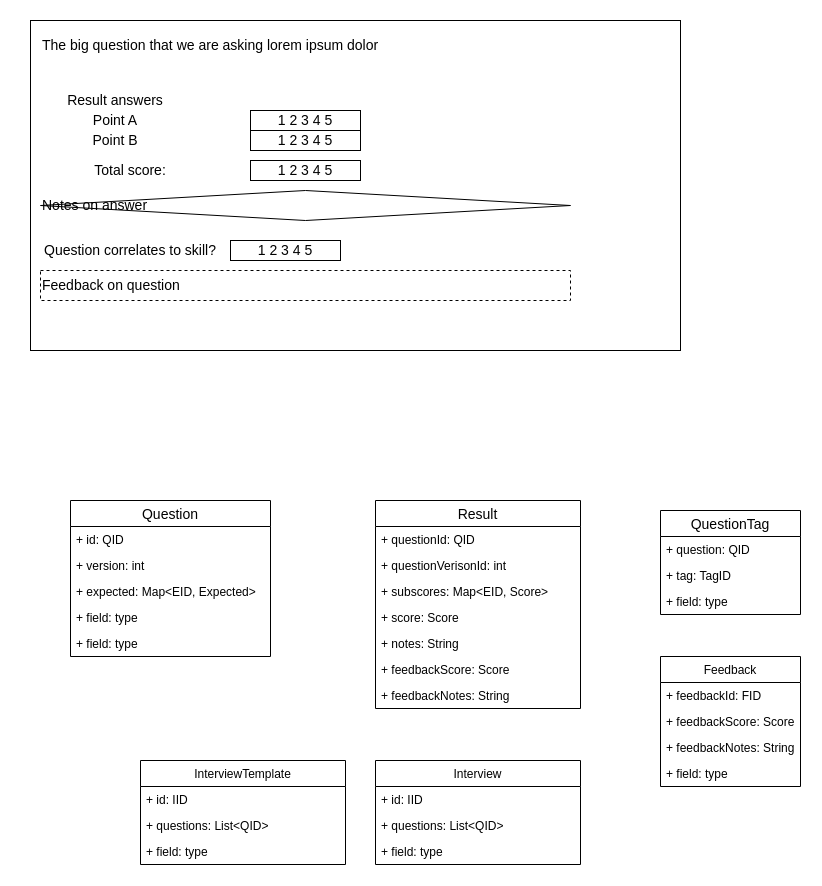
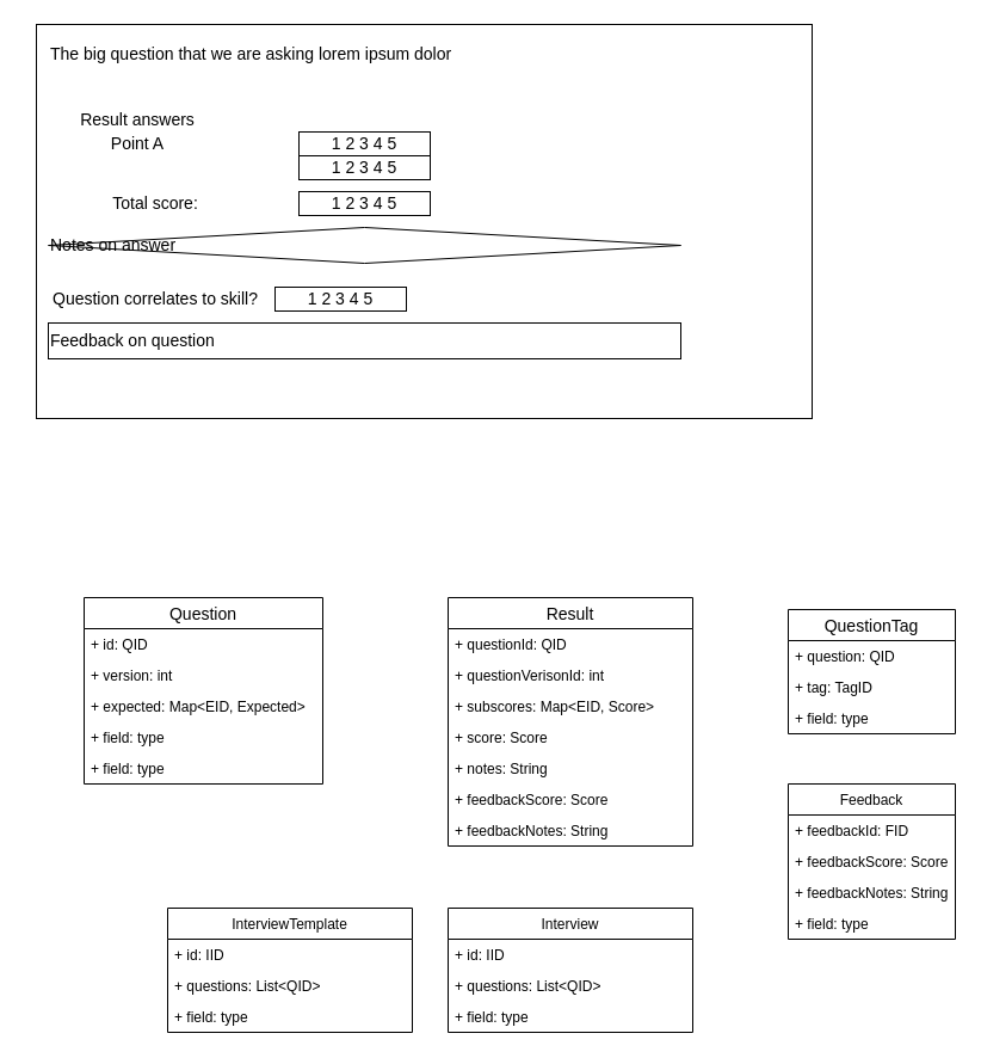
  <mxCell id="0" />
  <mxCell id="1" parent="0" />
  <mxCell id="2" value="" style="rounded=0;whiteSpace=wrap;html=1;" parent="1" vertex="1"><mxGeometry x="30" y="20" width="650" height="330" as="geometry" /></mxCell>
  <mxCell id="3" value="The big question that we are asking lorem ipsum dolor" style="text;html=1;strokeColor=none;fillColor=none;align=left;verticalAlign=top;whiteSpace=wrap;rounded=0;fontSize=14;" parent="1" vertex="1"><mxGeometry x="40" y="30" width="560" height="70" as="geometry" /></mxCell>
  <mxCell id="4" value="Notes on answer" style="rhombus;whiteSpace=wrap;html=1;fontSize=14;align=left;verticalAlign=top;" parent="1" vertex="1"><mxGeometry x="40" y="190" width="530" height="30" as="geometry" /></mxCell>
  <mxCell id="5" value="Result answers" style="text;html=1;strokeColor=none;fillColor=none;align=center;verticalAlign=middle;whiteSpace=wrap;rounded=0;fontSize=14;" parent="1" vertex="1"><mxGeometry x="40" y="90" width="150" height="20" as="geometry" /></mxCell>
  <mxCell id="6" value="Point A" style="text;html=1;strokeColor=none;fillColor=none;align=center;verticalAlign=middle;whiteSpace=wrap;rounded=0;fontSize=14;" parent="1" vertex="1"><mxGeometry x="60" y="110" width="110" height="20" as="geometry" /></mxCell>
- <mxCell id="7" value="Point B" style="text;html=1;strokeColor=none;fillColor=none;align=center;verticalAlign=middle;whiteSpace=wrap;rounded=0;fontSize=14;" parent="1" vertex="1"><mxGeometry x="60" y="130" width="110" height="20" as="geometry" /></mxCell>
  <mxCell id="8" value="1 2 3 4 5" style="rounded=0;whiteSpace=wrap;html=1;fontSize=14;align=center;verticalAlign=middle;" parent="1" vertex="1"><mxGeometry x="250" y="110" width="110" height="20" as="geometry" /></mxCell>
  <mxCell id="9" value="1 2 3 4 5" style="rounded=0;whiteSpace=wrap;html=1;fontSize=14;align=center;verticalAlign=middle;" parent="1" vertex="1"><mxGeometry x="250" y="130" width="110" height="20" as="geometry" /></mxCell>
- <mxCell id="10" value="Feedback on question" style="rounded=0;whiteSpace=wrap;html=1;fontSize=14;align=left;verticalAlign=top;dashed=1;" parent="1" vertex="1"><mxGeometry x="40" y="270" width="530" height="30" as="geometry" /></mxCell>
+ <mxCell id="10" value="Feedback on question" style="rounded=0;whiteSpace=wrap;html=1;fontSize=14;align=left;verticalAlign=top;" parent="1" vertex="1"><mxGeometry x="40" y="270" width="530" height="30" as="geometry" /></mxCell>
  <mxCell id="11" value="Question correlates to skill?" style="text;html=1;strokeColor=none;fillColor=none;align=center;verticalAlign=middle;whiteSpace=wrap;rounded=0;fontSize=14;" parent="1" vertex="1"><mxGeometry x="20" y="240" width="220" height="20" as="geometry" /></mxCell>
  <mxCell id="12" value="1 2 3 4 5" style="rounded=0;whiteSpace=wrap;html=1;fontSize=14;align=center;verticalAlign=middle;" parent="1" vertex="1"><mxGeometry x="230" y="240" width="110" height="20" as="geometry" /></mxCell>
  <mxCell id="13" value="Total score:" style="text;html=1;strokeColor=none;fillColor=none;align=center;verticalAlign=middle;whiteSpace=wrap;rounded=0;fontSize=14;" parent="1" vertex="1"><mxGeometry x="20" y="160" width="220" height="20" as="geometry" /></mxCell>
  <mxCell id="14" value="1 2 3 4 5" style="rounded=0;whiteSpace=wrap;html=1;fontSize=14;align=center;verticalAlign=middle;" parent="1" vertex="1"><mxGeometry x="250" y="160" width="110" height="20" as="geometry" /></mxCell>
  <mxCell id="15" value="Question" style="swimlane;fontStyle=0;childLayout=stackLayout;horizontal=1;startSize=26;fillColor=none;horizontalStack=0;resizeParent=1;resizeParentMax=0;resizeLast=0;collapsible=1;marginBottom=0;fontSize=14;align=center;verticalAlign=middle;" parent="1" vertex="1"><mxGeometry x="70" y="500" width="200" height="156" as="geometry"><mxRectangle x="120" y="720" width="90" height="26" as="alternateBounds" /></mxGeometry></mxCell>
  <mxCell id="16" value="+ id: QID" style="text;strokeColor=none;fillColor=none;align=left;verticalAlign=top;spacingLeft=4;spacingRight=4;overflow=hidden;rotatable=0;points=[[0,0.5],[1,0.5]];portConstraint=eastwest;" parent="15" vertex="1"><mxGeometry y="26" width="200" height="26" as="geometry" /></mxCell>
  <mxCell id="17" value="+ version: int" style="text;strokeColor=none;fillColor=none;align=left;verticalAlign=top;spacingLeft=4;spacingRight=4;overflow=hidden;rotatable=0;points=[[0,0.5],[1,0.5]];portConstraint=eastwest;" parent="15" vertex="1"><mxGeometry y="52" width="200" height="26" as="geometry" /></mxCell>
  <mxCell id="18" value="+ expected: Map&lt;EID, Expected&gt;" style="text;strokeColor=none;fillColor=none;align=left;verticalAlign=top;spacingLeft=4;spacingRight=4;overflow=hidden;rotatable=0;points=[[0,0.5],[1,0.5]];portConstraint=eastwest;" parent="15" vertex="1"><mxGeometry y="78" width="200" height="26" as="geometry" /></mxCell>
  <mxCell id="19" value="+ field: type" style="text;strokeColor=none;fillColor=none;align=left;verticalAlign=top;spacingLeft=4;spacingRight=4;overflow=hidden;rotatable=0;points=[[0,0.5],[1,0.5]];portConstraint=eastwest;" parent="15" vertex="1"><mxGeometry y="104" width="200" height="26" as="geometry" /></mxCell>
  <mxCell id="20" value="+ field: type" style="text;strokeColor=none;fillColor=none;align=left;verticalAlign=top;spacingLeft=4;spacingRight=4;overflow=hidden;rotatable=0;points=[[0,0.5],[1,0.5]];portConstraint=eastwest;" parent="15" vertex="1"><mxGeometry y="130" width="200" height="26" as="geometry" /></mxCell>
  <mxCell id="21" value="Result" style="swimlane;fontStyle=0;childLayout=stackLayout;horizontal=1;startSize=26;fillColor=none;horizontalStack=0;resizeParent=1;resizeParentMax=0;resizeLast=0;collapsible=1;marginBottom=0;fontSize=14;align=center;verticalAlign=middle;" parent="1" vertex="1"><mxGeometry x="375" y="500" width="205" height="208" as="geometry" /></mxCell>
  <mxCell id="22" value="+ questionId: QID" style="text;strokeColor=none;fillColor=none;align=left;verticalAlign=top;spacingLeft=4;spacingRight=4;overflow=hidden;rotatable=0;points=[[0,0.5],[1,0.5]];portConstraint=eastwest;" parent="21" vertex="1"><mxGeometry y="26" width="205" height="26" as="geometry" /></mxCell>
  <mxCell id="23" value="+ questionVerisonId: int" style="text;strokeColor=none;fillColor=none;align=left;verticalAlign=top;spacingLeft=4;spacingRight=4;overflow=hidden;rotatable=0;points=[[0,0.5],[1,0.5]];portConstraint=eastwest;" parent="21" vertex="1"><mxGeometry y="52" width="205" height="26" as="geometry" /></mxCell>
  <mxCell id="24" value="+ subscores: Map&lt;EID, Score&gt;" style="text;strokeColor=none;fillColor=none;align=left;verticalAlign=top;spacingLeft=4;spacingRight=4;overflow=hidden;rotatable=0;points=[[0,0.5],[1,0.5]];portConstraint=eastwest;" parent="21" vertex="1"><mxGeometry y="78" width="205" height="26" as="geometry" /></mxCell>
  <mxCell id="25" value="+ score: Score" style="text;strokeColor=none;fillColor=none;align=left;verticalAlign=top;spacingLeft=4;spacingRight=4;overflow=hidden;rotatable=0;points=[[0,0.5],[1,0.5]];portConstraint=eastwest;" parent="21" vertex="1"><mxGeometry y="104" width="205" height="26" as="geometry" /></mxCell>
  <mxCell id="26" value="+ notes: String" style="text;strokeColor=none;fillColor=none;align=left;verticalAlign=top;spacingLeft=4;spacingRight=4;overflow=hidden;rotatable=0;points=[[0,0.5],[1,0.5]];portConstraint=eastwest;" parent="21" vertex="1"><mxGeometry y="130" width="205" height="26" as="geometry" /></mxCell>
  <mxCell id="27" value="+ feedbackScore: Score" style="text;strokeColor=none;fillColor=none;align=left;verticalAlign=top;spacingLeft=4;spacingRight=4;overflow=hidden;rotatable=0;points=[[0,0.5],[1,0.5]];portConstraint=eastwest;" parent="21" vertex="1"><mxGeometry y="156" width="205" height="26" as="geometry" /></mxCell>
  <mxCell id="28" value="+ feedbackNotes: String" style="text;strokeColor=none;fillColor=none;align=left;verticalAlign=top;spacingLeft=4;spacingRight=4;overflow=hidden;rotatable=0;points=[[0,0.5],[1,0.5]];portConstraint=eastwest;" parent="21" vertex="1"><mxGeometry y="182" width="205" height="26" as="geometry" /></mxCell>
  <mxCell id="29" value="QuestionTag" style="swimlane;fontStyle=0;childLayout=stackLayout;horizontal=1;startSize=26;fillColor=none;horizontalStack=0;resizeParent=1;resizeParentMax=0;resizeLast=0;collapsible=1;marginBottom=0;fontSize=14;align=center;verticalAlign=middle;" parent="1" vertex="1"><mxGeometry x="660" y="510" width="140" height="104" as="geometry" /></mxCell>
  <mxCell id="30" value="+ question: QID" style="text;strokeColor=none;fillColor=none;align=left;verticalAlign=top;spacingLeft=4;spacingRight=4;overflow=hidden;rotatable=0;points=[[0,0.5],[1,0.5]];portConstraint=eastwest;" parent="29" vertex="1"><mxGeometry y="26" width="140" height="26" as="geometry" /></mxCell>
  <mxCell id="31" value="+ tag: TagID" style="text;strokeColor=none;fillColor=none;align=left;verticalAlign=top;spacingLeft=4;spacingRight=4;overflow=hidden;rotatable=0;points=[[0,0.5],[1,0.5]];portConstraint=eastwest;" parent="29" vertex="1"><mxGeometry y="52" width="140" height="26" as="geometry" /></mxCell>
  <mxCell id="32" value="+ field: type" style="text;strokeColor=none;fillColor=none;align=left;verticalAlign=top;spacingLeft=4;spacingRight=4;overflow=hidden;rotatable=0;points=[[0,0.5],[1,0.5]];portConstraint=eastwest;" parent="29" vertex="1"><mxGeometry y="78" width="140" height="26" as="geometry" /></mxCell>
  <mxCell id="33" value="Feedback" style="swimlane;fontStyle=0;childLayout=stackLayout;horizontal=1;startSize=26;fillColor=none;horizontalStack=0;resizeParent=1;resizeParentMax=0;resizeLast=0;collapsible=1;marginBottom=0;" vertex="1" parent="1"><mxGeometry x="660" y="656" width="140" height="130" as="geometry" /></mxCell>
  <mxCell id="34" value="+ feedbackId: FID" style="text;strokeColor=none;fillColor=none;align=left;verticalAlign=top;spacingLeft=4;spacingRight=4;overflow=hidden;rotatable=0;points=[[0,0.5],[1,0.5]];portConstraint=eastwest;" vertex="1" parent="33"><mxGeometry y="26" width="140" height="26" as="geometry" /></mxCell>
  <mxCell id="35" value="+ feedbackScore: Score" style="text;strokeColor=none;fillColor=none;align=left;verticalAlign=top;spacingLeft=4;spacingRight=4;overflow=hidden;rotatable=0;points=[[0,0.5],[1,0.5]];portConstraint=eastwest;" vertex="1" parent="33"><mxGeometry y="52" width="140" height="26" as="geometry" /></mxCell>
  <mxCell id="36" value="+ feedbackNotes: String" style="text;strokeColor=none;fillColor=none;align=left;verticalAlign=top;spacingLeft=4;spacingRight=4;overflow=hidden;rotatable=0;points=[[0,0.5],[1,0.5]];portConstraint=eastwest;" vertex="1" parent="33"><mxGeometry y="78" width="140" height="26" as="geometry" /></mxCell>
  <mxCell id="37" value="+ field: type" style="text;strokeColor=none;fillColor=none;align=left;verticalAlign=top;spacingLeft=4;spacingRight=4;overflow=hidden;rotatable=0;points=[[0,0.5],[1,0.5]];portConstraint=eastwest;" vertex="1" parent="33"><mxGeometry y="104" width="140" height="26" as="geometry" /></mxCell>
  <mxCell id="38" value="Interview" style="swimlane;fontStyle=0;childLayout=stackLayout;horizontal=1;startSize=26;fillColor=none;horizontalStack=0;resizeParent=1;resizeParentMax=0;resizeLast=0;collapsible=1;marginBottom=0;" vertex="1" parent="1"><mxGeometry x="375" y="760" width="205" height="104" as="geometry" /></mxCell>
  <mxCell id="39" value="+ id: IID" style="text;strokeColor=none;fillColor=none;align=left;verticalAlign=top;spacingLeft=4;spacingRight=4;overflow=hidden;rotatable=0;points=[[0,0.5],[1,0.5]];portConstraint=eastwest;" vertex="1" parent="38"><mxGeometry y="26" width="205" height="26" as="geometry" /></mxCell>
  <mxCell id="40" value="+ questions: List&lt;QID&gt;" style="text;strokeColor=none;fillColor=none;align=left;verticalAlign=top;spacingLeft=4;spacingRight=4;overflow=hidden;rotatable=0;points=[[0,0.5],[1,0.5]];portConstraint=eastwest;" vertex="1" parent="38"><mxGeometry y="52" width="205" height="26" as="geometry" /></mxCell>
  <mxCell id="41" value="+ field: type" style="text;strokeColor=none;fillColor=none;align=left;verticalAlign=top;spacingLeft=4;spacingRight=4;overflow=hidden;rotatable=0;points=[[0,0.5],[1,0.5]];portConstraint=eastwest;" vertex="1" parent="38"><mxGeometry y="78" width="205" height="26" as="geometry" /></mxCell>
  <mxCell id="42" value="InterviewTemplate" style="swimlane;fontStyle=0;childLayout=stackLayout;horizontal=1;startSize=26;fillColor=none;horizontalStack=0;resizeParent=1;resizeParentMax=0;resizeLast=0;collapsible=1;marginBottom=0;" vertex="1" parent="1"><mxGeometry x="140" y="760" width="205" height="104" as="geometry" /></mxCell>
  <mxCell id="43" value="+ id: IID" style="text;strokeColor=none;fillColor=none;align=left;verticalAlign=top;spacingLeft=4;spacingRight=4;overflow=hidden;rotatable=0;points=[[0,0.5],[1,0.5]];portConstraint=eastwest;" vertex="1" parent="42"><mxGeometry y="26" width="205" height="26" as="geometry" /></mxCell>
  <mxCell id="44" value="+ questions: List&lt;QID&gt;" style="text;strokeColor=none;fillColor=none;align=left;verticalAlign=top;spacingLeft=4;spacingRight=4;overflow=hidden;rotatable=0;points=[[0,0.5],[1,0.5]];portConstraint=eastwest;" vertex="1" parent="42"><mxGeometry y="52" width="205" height="26" as="geometry" /></mxCell>
  <mxCell id="45" value="+ field: type" style="text;strokeColor=none;fillColor=none;align=left;verticalAlign=top;spacingLeft=4;spacingRight=4;overflow=hidden;rotatable=0;points=[[0,0.5],[1,0.5]];portConstraint=eastwest;" vertex="1" parent="42"><mxGeometry y="78" width="205" height="26" as="geometry" /></mxCell>
